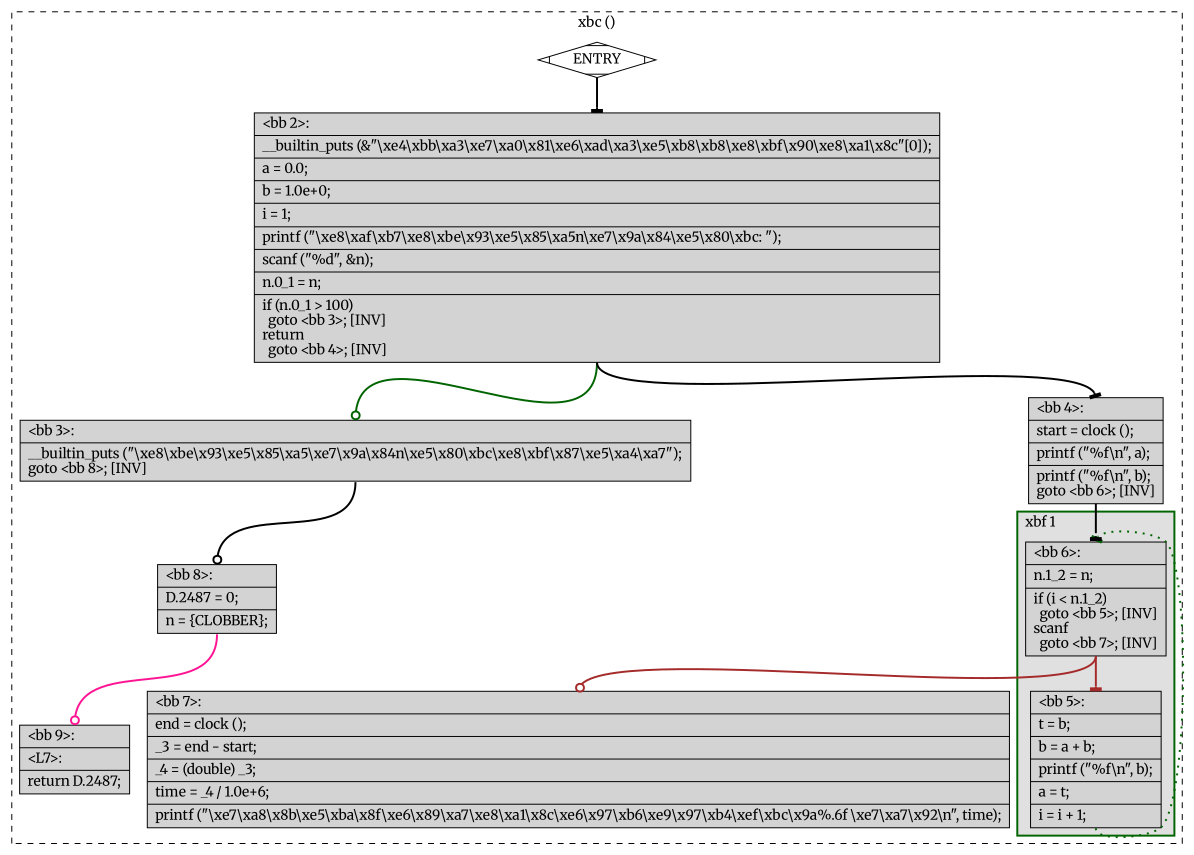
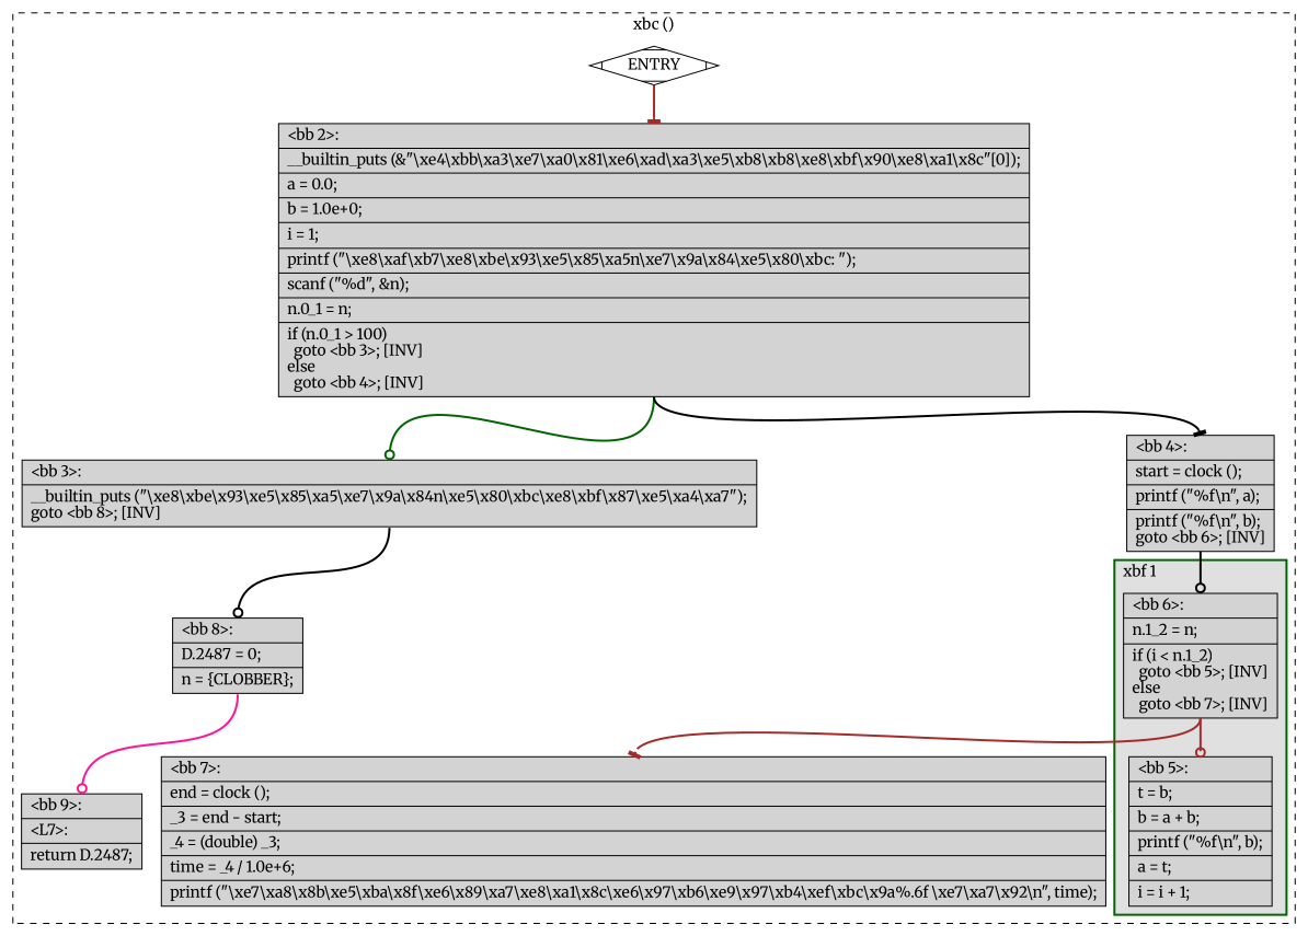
  digraph {
    fontname=Merriweather
    node [fillcolor=lightgrey fontname=Merriweather shape=record style=filled]
    edge [arrowhead=odot color=black constraint=true fontname=Merriweather headport=n style="solid,bold" tailport=s weight=10]
-   n1 [label="{\<bb\ 6\>:\l|n.1_2\ =\ n;\l|if\ (i\ \<\ n.1_2)\l\ \ goto\ \<bb\ 5\>;\ [INV]\lscanf\l\ \ goto\ \<bb\ 7\>;\ [INV]\l}"]
+   n1 [label="{\<bb\ 6\>:\l|n.1_2\ =\ n;\l|if\ (i\ \<\ n.1_2)\l\ \ goto\ \<bb\ 5\>;\ [INV]\lelse\l\ \ goto\ \<bb\ 7\>;\ [INV]\l}"]
    n2 [label="{\<bb\ 5\>:\l|t\ =\ b;\l|b\ =\ a\ +\ b;\l|printf\ (\"%f\\n\",\ b);\l|a\ =\ t;\l|i\ =\ i\ +\ 1;\l}"]
    n3 [label="{\<bb\ 7\>:\l|end\ =\ clock\ ();\l|_3\ =\ end\ -\ start;\l|_4\ =\ (double)\ _3;\l|time\ =\ _4\ /\ 1.0e+6;\l|printf\ (\"\\xe7\\xa8\\x8b\\xe5\\xba\\x8f\\xe6\\x89\\xa7\\xe8\\xa1\\x8c\\xe6\\x97\\xb6\\xe9\\x97\\xb4\\xef\\xbc\\x9a%.6f\ \\xe7\\xa7\\x92\\n\",\ time);\l}"]
    n4 [fillcolor=white label=ENTRY shape=Mdiamond]
-   n5 [label="{\<bb\ 2\>:\l|__builtin_puts\ (&\"\\xe4\\xbb\\xa3\\xe7\\xa0\\x81\\xe6\\xad\\xa3\\xe5\\xb8\\xb8\\xe8\\xbf\\x90\\xe8\\xa1\\x8c\"[0]);\l|a\ =\ 0.0;\l|b\ =\ 1.0e+0;\l|i\ =\ 1;\l|printf\ (\"\\xe8\\xaf\\xb7\\xe8\\xbe\\x93\\xe5\\x85\\xa5n\\xe7\\x9a\\x84\\xe5\\x80\\xbc:\ \");\l|scanf\ (\"%d\",\ &n);\l|n.0_1\ =\ n;\l|if\ (n.0_1\ \>\ 100)\l\ \ goto\ \<bb\ 3\>;\ [INV]\lreturn\l\ \ goto\ \<bb\ 4\>;\ [INV]\l}"]
+   n5 [label="{\<bb\ 2\>:\l|__builtin_puts\ (&\"\\xe4\\xbb\\xa3\\xe7\\xa0\\x81\\xe6\\xad\\xa3\\xe5\\xb8\\xb8\\xe8\\xbf\\x90\\xe8\\xa1\\x8c\"[0]);\l|a\ =\ 0.0;\l|b\ =\ 1.0e+0;\l|i\ =\ 1;\l|printf\ (\"\\xe8\\xaf\\xb7\\xe8\\xbe\\x93\\xe5\\x85\\xa5n\\xe7\\x9a\\x84\\xe5\\x80\\xbc:\ \");\l|scanf\ (\"%d\",\ &n);\l|n.0_1\ =\ n;\l|if\ (n.0_1\ \>\ 100)\l\ \ goto\ \<bb\ 3\>;\ [INV]\lelse\l\ \ goto\ \<bb\ 4\>;\ [INV]\l}"]
    n6 [label="{\<bb\ 3\>:\l|__builtin_puts\ (\"\\xe8\\xbe\\x93\\xe5\\x85\\xa5\\xe7\\x9a\\x84n\\xe5\\x80\\xbc\\xe8\\xbf\\x87\\xe5\\xa4\\xa7\");\lgoto\ \<bb\ 8\>;\ [INV]\l}"]
    n7 [label="{\<bb\ 4\>:\l|start\ =\ clock\ ();\l|printf\ (\"%f\\n\",\ a);\l|printf\ (\"%f\\n\",\ b);\lgoto\ \<bb\ 6\>;\ [INV]\l}"]
    n8 [label="{\<bb\ 8\>:\l|D.2487\ =\ 0;\l|n\ =\ \{CLOBBER\};\l}"]
    n9 [label="{\<bb\ 9\>:\l|\<L7\>:\l|return\ D.2487;\l}"]
    subgraph cluster_1 {
      color=black
      label="xbc ()"
      style=dashed
      n3
      n4
      n5
      n6
      n7
      n8
      n9
      subgraph cluster_2 {
        color=darkgreen
        fillcolor=grey88
        label="xbf 1"
        labeljust=l
        penwidth=2
        style=filled
        n1
        n2
      }
    }
-   n1 -> n2 [arrowhead=tee color=brown]
-   n1 -> n3 [color=brown]
-   n2 -> n1 [arrowhead=tee color=darkgreen constraint=false style="dotted,bold"]
-   n4 -> n5 [arrowhead=tee weight=100]
+   n1 -> n2 [color=brown]
+   n1 -> n3 [arrowhead=tee color=brown]
+   n4 -> n5 [arrowhead=tee color=brown weight=100]
    n5 -> n6 [color=darkgreen]
    n5 -> n7 [arrowhead=tee]
    n6 -> n8 [weight=100]
-   n7 -> n1 [arrowhead=tee weight=100]
+   n7 -> n1 [weight=100]
    n8 -> n9 [color=deeppink weight=100]
  }
